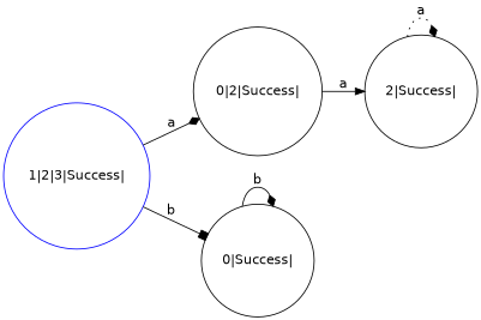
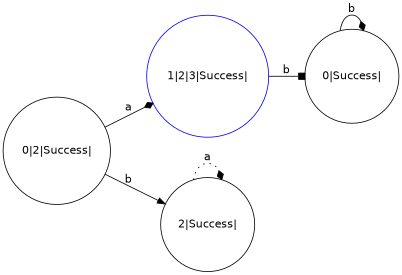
  digraph {
    fontname="DejaVu Sans"
    rankdir=LR
    node [color="#000000" fontname="DejaVu Sans" shape=circle]
    edge [arrowhead=diamond fontname="DejaVu Sans" style=solid]
    n1 [color="#0000FF" label="1|2|3|Success|"]
    n2 [label="0|2|Success|"]
    n3 [label="0|Success|"]
    n4 [label="2|Success|"]
-   n1 -> n2 [label=a]
+   n2 -> n1 [label=a]
    n1 -> n3 [arrowhead=box label=b]
-   n2 -> n4 [arrowhead=normal label=a]
+   n2 -> n4 [arrowhead=normal label=b]
    n3 -> n3 [label=b]
    n4 -> n4 [label=a style=dotted]
  }
